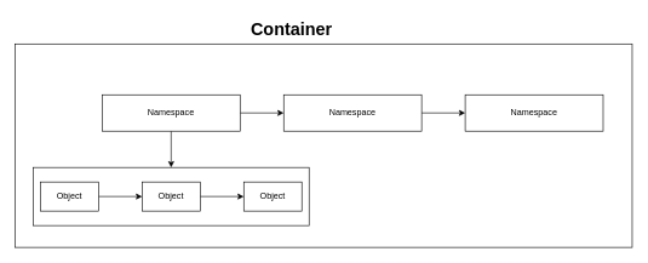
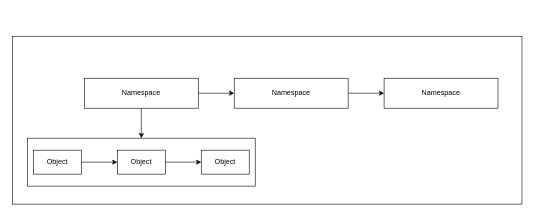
  <mxCell id="0" />
  <mxCell id="1" parent="0" />
  <mxCell id="2" value="" style="rounded=0;whiteSpace=wrap;html=1;shadow=0;" vertex="1" parent="1"><mxGeometry y="60" width="850" height="280" as="geometry" x="20" /></mxCell>
  <mxCell id="3" value="" style="rounded=0;whiteSpace=wrap;html=1;shadow=0;" vertex="1" parent="1"><mxGeometry x="45" y="230" width="380" height="80" as="geometry" /></mxCell>
  <mxCell id="4" style="edgeStyle=orthogonalEdgeStyle;rounded=0;orthogonalLoop=1;jettySize=auto;html=1;entryX=0;entryY=0.5;entryDx=0;entryDy=0;" edge="1" parent="1" source="6" target="8"><mxGeometry relative="1" as="geometry" /></mxCell>
  <mxCell id="5" style="edgeStyle=orthogonalEdgeStyle;rounded=0;orthogonalLoop=1;jettySize=auto;html=1;entryX=0.5;entryY=0;entryDx=0;entryDy=0;" edge="1" parent="1" source="6" target="3"><mxGeometry relative="1" as="geometry" /></mxCell>
  <mxCell id="6" value="Namespace" style="rounded=0;whiteSpace=wrap;html=1;" vertex="1" parent="1"><mxGeometry x="140" y="130" width="190" height="50" as="geometry" /></mxCell>
  <mxCell id="7" style="edgeStyle=orthogonalEdgeStyle;rounded=0;orthogonalLoop=1;jettySize=auto;html=1;entryX=0;entryY=0.5;entryDx=0;entryDy=0;" edge="1" parent="1" source="8" target="9"><mxGeometry relative="1" as="geometry" /></mxCell>
  <mxCell id="8" value="Namespace" style="rounded=0;whiteSpace=wrap;html=1;" vertex="1" parent="1"><mxGeometry x="390" y="130" width="190" height="50" as="geometry" /></mxCell>
  <mxCell id="9" value="Namespace" style="rounded=0;whiteSpace=wrap;html=1;" vertex="1" parent="1"><mxGeometry x="640" y="130" width="190" height="50" as="geometry" /></mxCell>
  <mxCell id="10" style="edgeStyle=orthogonalEdgeStyle;rounded=0;orthogonalLoop=1;jettySize=auto;html=1;entryX=0;entryY=0.5;entryDx=0;entryDy=0;" edge="1" parent="1" source="11" target="13"><mxGeometry relative="1" as="geometry" /></mxCell>
  <mxCell id="11" value="Object" style="rounded=0;whiteSpace=wrap;html=1;" vertex="1" parent="1"><mxGeometry x="55" y="250" width="80" height="40" as="geometry" /></mxCell>
  <mxCell id="12" style="edgeStyle=orthogonalEdgeStyle;rounded=0;orthogonalLoop=1;jettySize=auto;html=1;entryX=0;entryY=0.5;entryDx=0;entryDy=0;" edge="1" parent="1" source="13" target="14"><mxGeometry relative="1" as="geometry" /></mxCell>
  <mxCell id="13" value="Object" style="rounded=0;whiteSpace=wrap;html=1;" vertex="1" parent="1"><mxGeometry x="195" y="250" width="80" height="40" as="geometry" /></mxCell>
  <mxCell id="14" value="Object" style="rounded=0;whiteSpace=wrap;html=1;" vertex="1" parent="1"><mxGeometry x="335" y="250" width="80" height="40" as="geometry" /></mxCell>
- <mxCell id="15" value="&lt;h1&gt;Container&lt;/h1&gt;" style="text;html=1;strokeColor=none;fillColor=none;spacing=5;spacingTop=-20;whiteSpace=wrap;overflow=hidden;rounded=0;shadow=0;" vertex="1" parent="1"><mxGeometry x="340" width="120" height="40" as="geometry" y="20" /></mxCell>
